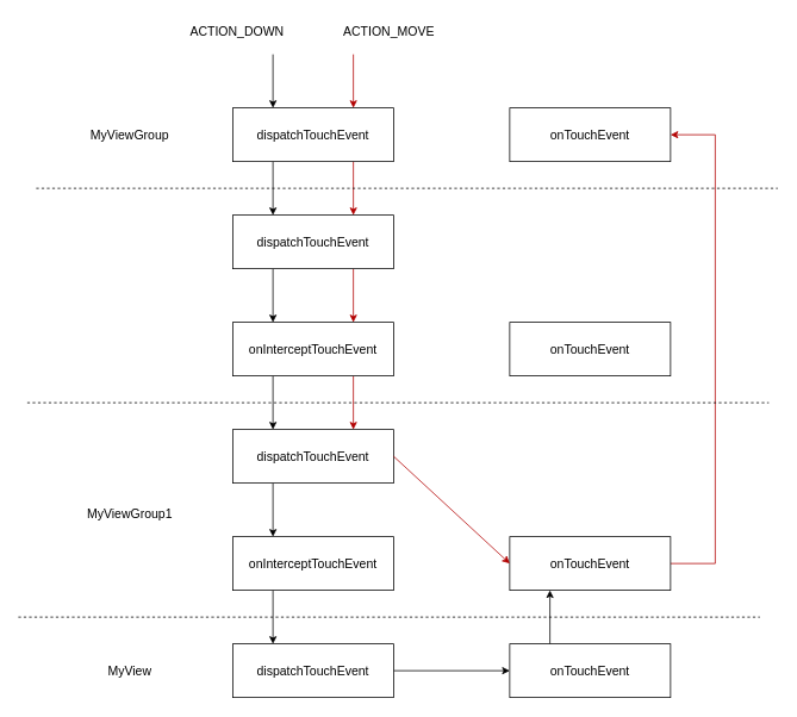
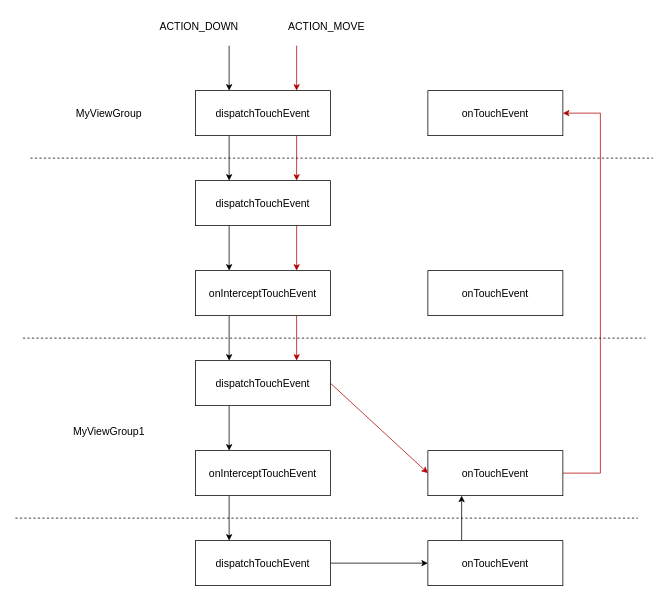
  <mxCell id="0" />
  <mxCell id="1" parent="0" />
  <mxCell id="2" style="edgeStyle=orthogonalEdgeStyle;rounded=0;orthogonalLoop=1;jettySize=auto;html=1;exitX=0.25;exitY=1;exitDx=0;exitDy=0;entryX=0.25;entryY=0;entryDx=0;entryDy=0;" parent="1" source="4" target="9" edge="1"><mxGeometry relative="1" as="geometry" /></mxCell>
  <mxCell id="3" style="edgeStyle=orthogonalEdgeStyle;rounded=0;orthogonalLoop=1;jettySize=auto;html=1;exitX=0.75;exitY=1;exitDx=0;exitDy=0;entryX=0.75;entryY=0;entryDx=0;entryDy=0;fillColor=#e51400;strokeColor=#B20000;" parent="1" source="4" target="9" edge="1"><mxGeometry relative="1" as="geometry" /></mxCell>
  <mxCell id="4" value="dispatchTouchEvent" style="rounded=0;whiteSpace=wrap;html=1;fontSize=14;" parent="1" vertex="1"><mxGeometry x="260" y="120" width="180" height="60" as="geometry" /></mxCell>
  <mxCell id="5" value="" style="endArrow=classic;html=1;rounded=0;entryX=0.25;entryY=0;entryDx=0;entryDy=0;fontSize=14;" parent="1" target="4" edge="1"><mxGeometry width="50" height="50" relative="1" as="geometry"><mxPoint x="305" y="60" as="sourcePoint" /><mxPoint x="630" y="130" as="targetPoint" /></mxGeometry></mxCell>
  <mxCell id="6" value="ACTION_DOWN" style="text;html=1;strokeColor=none;fillColor=none;align=center;verticalAlign=middle;whiteSpace=wrap;rounded=0;fontSize=14;" parent="1" vertex="1"><mxGeometry x="190" y="20" width="150" height="30" as="geometry" /></mxCell>
  <mxCell id="7" style="edgeStyle=orthogonalEdgeStyle;rounded=0;orthogonalLoop=1;jettySize=auto;html=1;exitX=0.25;exitY=1;exitDx=0;exitDy=0;entryX=0.25;entryY=0;entryDx=0;entryDy=0;" parent="1" source="9" target="28" edge="1"><mxGeometry relative="1" as="geometry" /></mxCell>
  <mxCell id="8" style="edgeStyle=orthogonalEdgeStyle;rounded=0;orthogonalLoop=1;jettySize=auto;html=1;exitX=0.75;exitY=1;exitDx=0;exitDy=0;entryX=0.75;entryY=0;entryDx=0;entryDy=0;fillColor=#e51400;strokeColor=#B20000;" parent="1" source="9" target="28" edge="1"><mxGeometry relative="1" as="geometry" /></mxCell>
  <mxCell id="9" value="dispatchTouchEvent" style="rounded=0;whiteSpace=wrap;html=1;fontSize=14;" parent="1" vertex="1"><mxGeometry x="260" y="240" width="180" height="60" as="geometry" /></mxCell>
  <mxCell id="10" style="edgeStyle=orthogonalEdgeStyle;rounded=0;orthogonalLoop=1;jettySize=auto;html=1;exitX=0.25;exitY=1;exitDx=0;exitDy=0;entryX=0.25;entryY=0;entryDx=0;entryDy=0;" parent="1" source="11" target="30" edge="1"><mxGeometry relative="1" as="geometry" /></mxCell>
  <mxCell id="11" value="dispatchTouchEvent" style="rounded=0;whiteSpace=wrap;html=1;fontSize=14;" parent="1" vertex="1"><mxGeometry x="260" y="480" width="180" height="60" as="geometry" /></mxCell>
  <mxCell id="12" style="edgeStyle=orthogonalEdgeStyle;rounded=0;orthogonalLoop=1;jettySize=auto;html=1;exitX=1;exitY=0.5;exitDx=0;exitDy=0;" parent="1" source="13" target="15" edge="1"><mxGeometry relative="1" as="geometry" /></mxCell>
  <mxCell id="13" value="dispatchTouchEvent" style="rounded=0;whiteSpace=wrap;html=1;fontSize=14;" parent="1" vertex="1"><mxGeometry x="260" y="720" width="180" height="60" as="geometry" /></mxCell>
  <mxCell id="14" style="edgeStyle=orthogonalEdgeStyle;rounded=0;orthogonalLoop=1;jettySize=auto;html=1;exitX=0.25;exitY=0;exitDx=0;exitDy=0;entryX=0.25;entryY=1;entryDx=0;entryDy=0;" parent="1" source="15" target="17" edge="1"><mxGeometry relative="1" as="geometry" /></mxCell>
  <mxCell id="15" value="onTouchEvent" style="rounded=0;whiteSpace=wrap;html=1;fontSize=14;" parent="1" vertex="1"><mxGeometry x="570" y="720" width="180" height="60" as="geometry" /></mxCell>
  <mxCell id="16" style="edgeStyle=orthogonalEdgeStyle;rounded=0;orthogonalLoop=1;jettySize=auto;html=1;exitX=1;exitY=0.5;exitDx=0;exitDy=0;entryX=1;entryY=0.5;entryDx=0;entryDy=0;fillColor=#e51400;strokeColor=#B20000;" parent="1" source="17" target="19" edge="1"><mxGeometry relative="1" as="geometry"><Array as="points"><mxPoint x="800" y="630" /><mxPoint x="800" y="150" /></Array></mxGeometry></mxCell>
  <mxCell id="17" value="onTouchEvent" style="rounded=0;whiteSpace=wrap;html=1;fontSize=14;" parent="1" vertex="1"><mxGeometry x="570" y="600" width="180" height="60" as="geometry" /></mxCell>
  <mxCell id="18" value="onTouchEvent" style="rounded=0;whiteSpace=wrap;html=1;fontSize=14;" parent="1" vertex="1"><mxGeometry x="570" y="360" width="180" height="60" as="geometry" /></mxCell>
  <mxCell id="19" value="onTouchEvent" style="rounded=0;whiteSpace=wrap;html=1;fontSize=14;" parent="1" vertex="1"><mxGeometry x="570" y="120" width="180" height="60" as="geometry" /></mxCell>
  <mxCell id="20" value="" style="endArrow=none;dashed=1;html=1;rounded=0;fontSize=14;" parent="1" edge="1"><mxGeometry width="50" height="50" relative="1" as="geometry"><mxPoint x="40" y="210" as="sourcePoint" /><mxPoint x="870" y="210" as="targetPoint" /></mxGeometry></mxCell>
  <mxCell id="21" value="MyViewGroup" style="text;html=1;strokeColor=none;fillColor=none;align=center;verticalAlign=middle;whiteSpace=wrap;rounded=0;fontSize=14;" parent="1" vertex="1"><mxGeometry x="70" y="135" width="150" height="30" as="geometry" /></mxCell>
  <mxCell id="22" value="" style="endArrow=none;dashed=1;html=1;rounded=0;fontSize=14;" parent="1" edge="1"><mxGeometry width="50" height="50" relative="1" as="geometry"><mxPoint x="30" y="450" as="sourcePoint" /><mxPoint x="860" y="450" as="targetPoint" /></mxGeometry></mxCell>
  <mxCell id="23" value="" style="endArrow=none;dashed=1;html=1;rounded=0;fontSize=14;" parent="1" edge="1"><mxGeometry width="50" height="50" relative="1" as="geometry"><mxPoint x="20" y="690" as="sourcePoint" /><mxPoint x="850" y="690" as="targetPoint" /></mxGeometry></mxCell>
  <mxCell id="24" value="MyViewGroup1" style="text;html=1;strokeColor=none;fillColor=none;align=center;verticalAlign=middle;whiteSpace=wrap;rounded=0;fontSize=14;" parent="1" vertex="1"><mxGeometry x="70" y="560" width="150" height="30" as="geometry" /></mxCell>
- <mxCell id="25" value="MyView" style="text;html=1;strokeColor=none;fillColor=none;align=center;verticalAlign=middle;whiteSpace=wrap;rounded=0;fontSize=14;" parent="1" vertex="1"><mxGeometry x="70" y="735" width="150" height="30" as="geometry" /></mxCell>
  <mxCell id="26" style="edgeStyle=orthogonalEdgeStyle;rounded=0;orthogonalLoop=1;jettySize=auto;html=1;exitX=0.25;exitY=1;exitDx=0;exitDy=0;entryX=0.25;entryY=0;entryDx=0;entryDy=0;" parent="1" source="28" target="11" edge="1"><mxGeometry relative="1" as="geometry" /></mxCell>
  <mxCell id="27" style="edgeStyle=orthogonalEdgeStyle;rounded=0;orthogonalLoop=1;jettySize=auto;html=1;exitX=0.75;exitY=1;exitDx=0;exitDy=0;entryX=0.75;entryY=0;entryDx=0;entryDy=0;fillColor=#e51400;strokeColor=#B20000;" parent="1" source="28" target="11" edge="1"><mxGeometry relative="1" as="geometry" /></mxCell>
  <mxCell id="28" value="&lt;p&gt;onInterceptTouchEvent&lt;/p&gt;" style="rounded=0;whiteSpace=wrap;html=1;fontSize=14;" parent="1" vertex="1"><mxGeometry x="260" y="360" width="180" height="60" as="geometry" /></mxCell>
  <mxCell id="29" style="edgeStyle=orthogonalEdgeStyle;rounded=0;orthogonalLoop=1;jettySize=auto;html=1;exitX=0.25;exitY=1;exitDx=0;exitDy=0;entryX=0.25;entryY=0;entryDx=0;entryDy=0;" parent="1" source="30" target="13" edge="1"><mxGeometry relative="1" as="geometry" /></mxCell>
  <mxCell id="30" value="onInterceptTouchEvent" style="rounded=0;whiteSpace=wrap;html=1;fontSize=14;" parent="1" vertex="1"><mxGeometry x="260" y="600" width="180" height="60" as="geometry" /></mxCell>
  <mxCell id="31" value="" style="endArrow=classic;html=1;rounded=0;entryX=0.75;entryY=0;entryDx=0;entryDy=0;fontSize=14;fillColor=#e51400;strokeColor=#B20000;" parent="1" target="4" edge="1"><mxGeometry width="50" height="50" relative="1" as="geometry"><mxPoint x="395" y="60" as="sourcePoint" /><mxPoint x="400" y="120" as="targetPoint" /></mxGeometry></mxCell>
  <mxCell id="32" value="ACTION_MOVE" style="text;html=1;strokeColor=none;fillColor=none;align=center;verticalAlign=middle;whiteSpace=wrap;rounded=0;fontSize=14;" parent="1" vertex="1"><mxGeometry x="360" y="20" width="150" height="30" as="geometry" /></mxCell>
  <mxCell id="33" value="" style="endArrow=classic;html=1;rounded=0;entryX=0;entryY=0.5;entryDx=0;entryDy=0;exitX=1;exitY=0.5;exitDx=0;exitDy=0;fillColor=#e51400;strokeColor=#B20000;" parent="1" source="11" target="17" edge="1"><mxGeometry width="50" height="50" relative="1" as="geometry"><mxPoint x="400" y="470" as="sourcePoint" /><mxPoint x="450" y="420" as="targetPoint" /></mxGeometry></mxCell>
